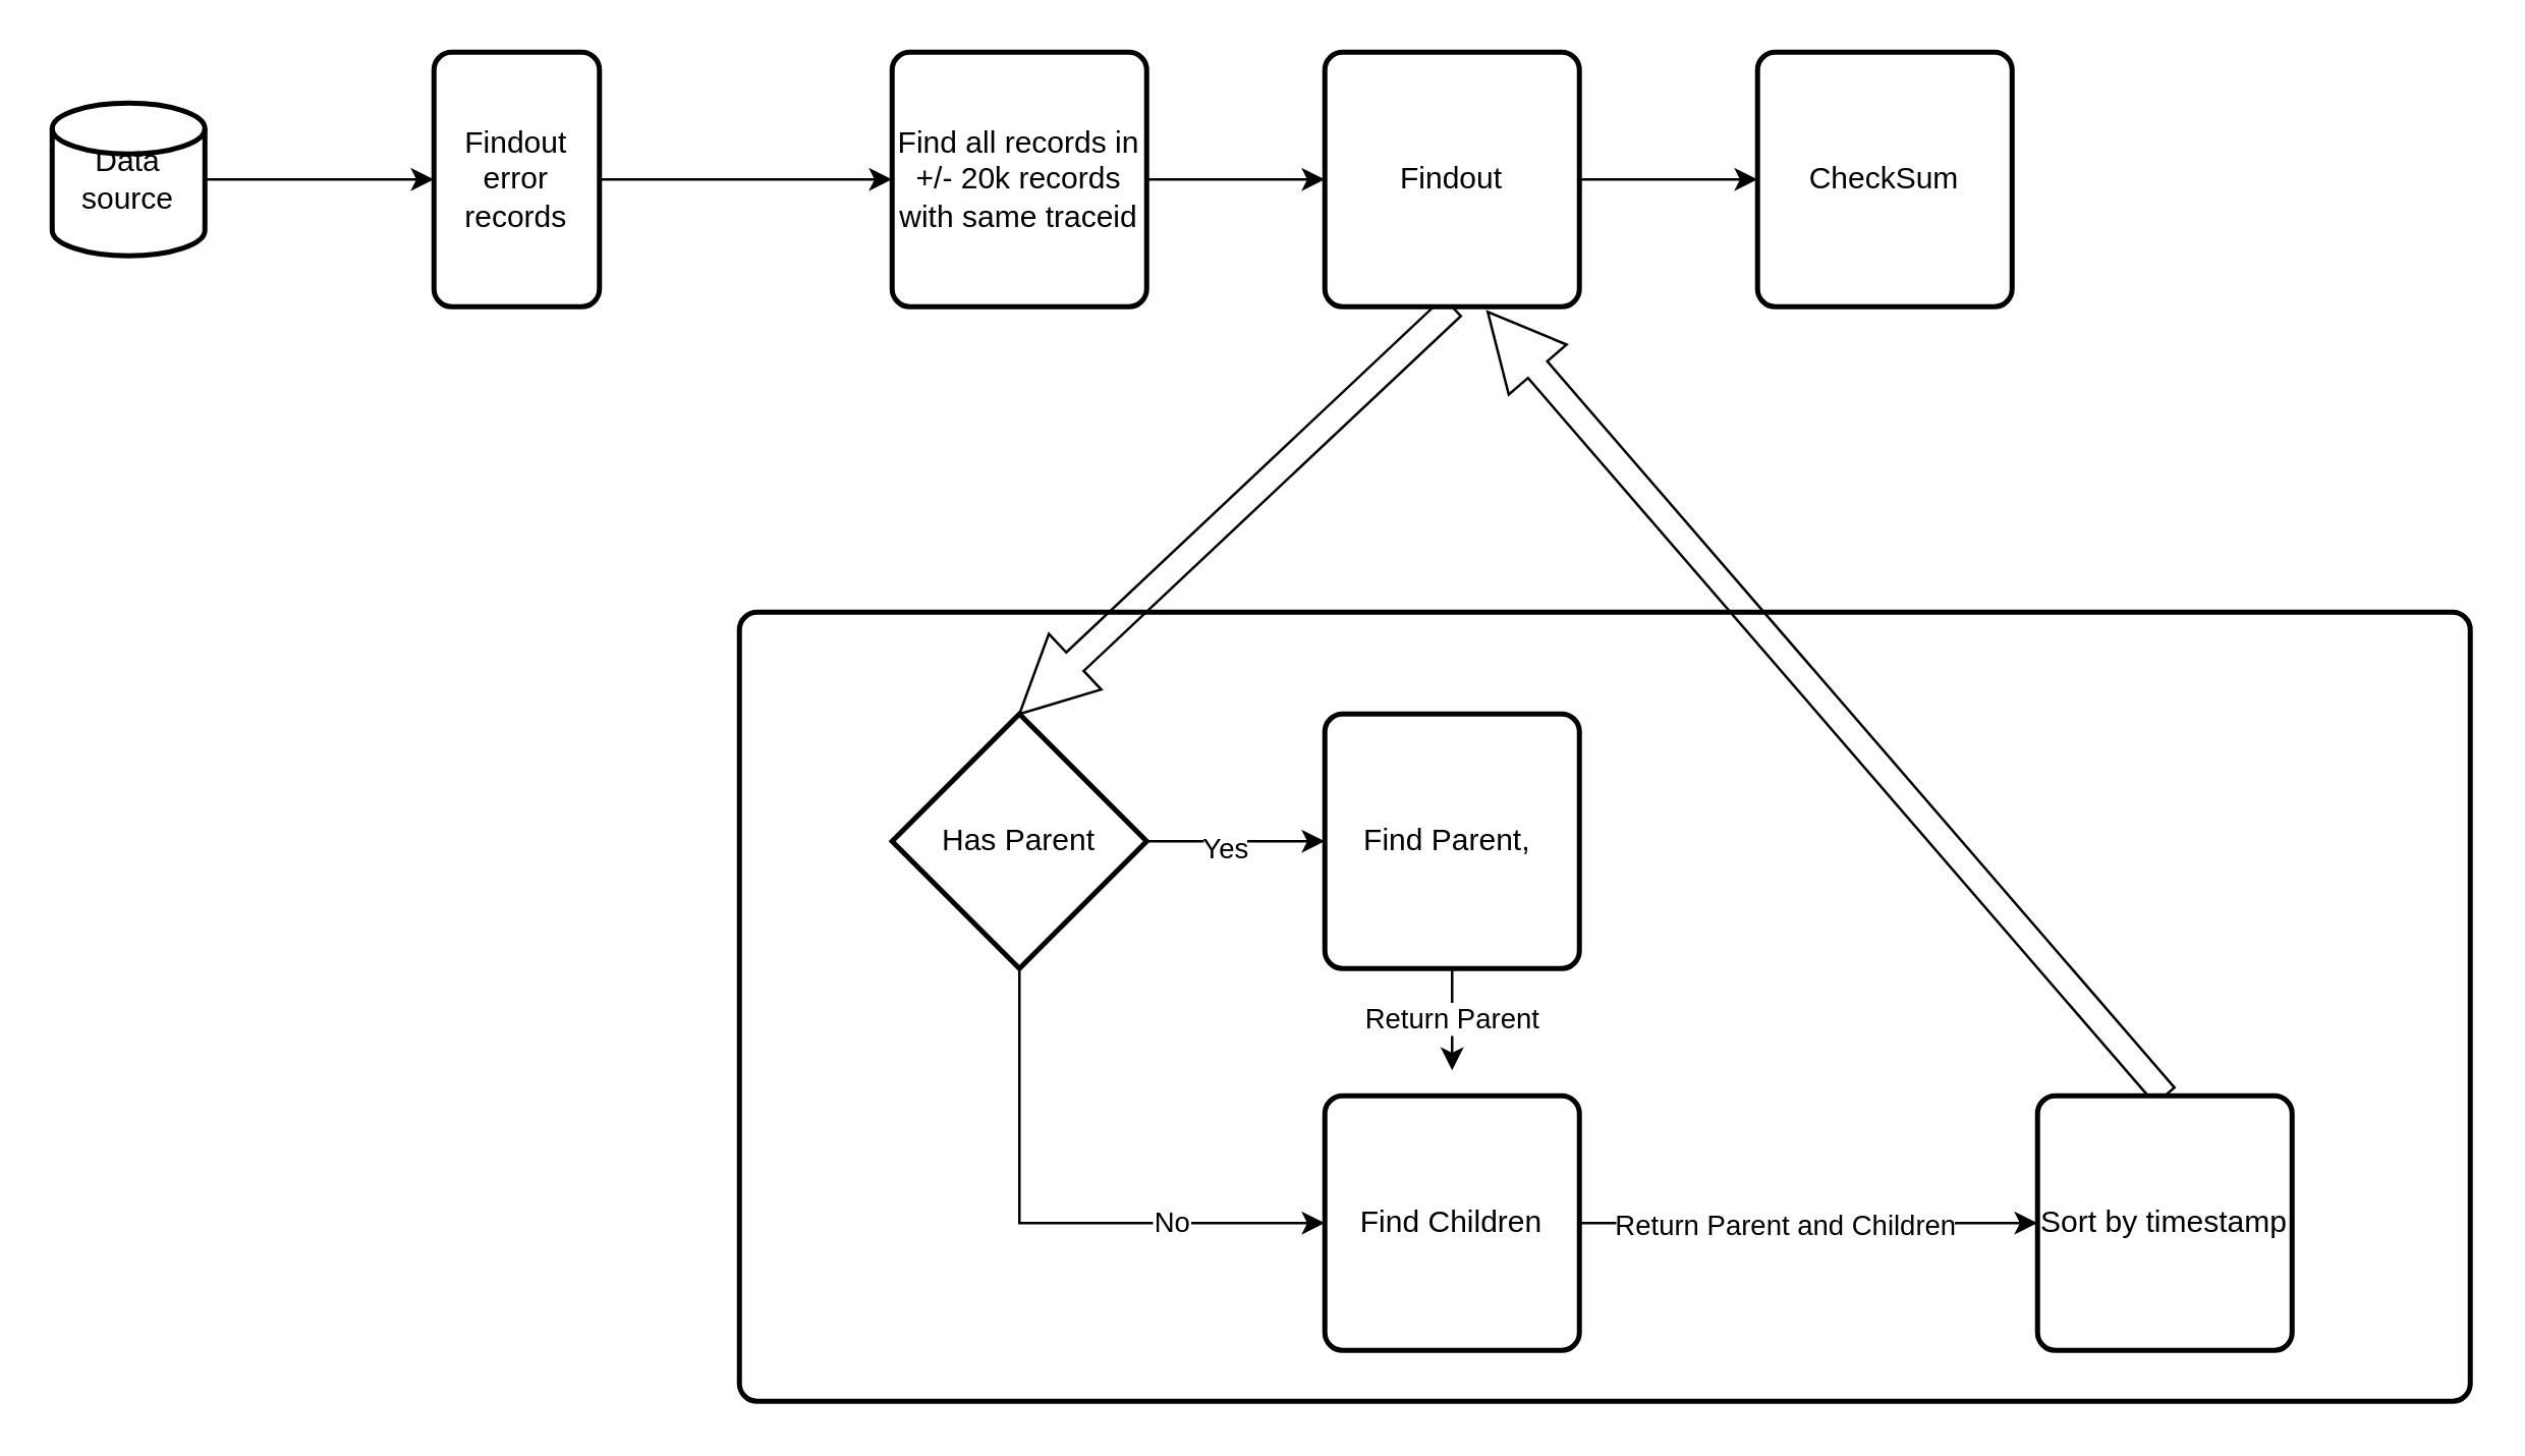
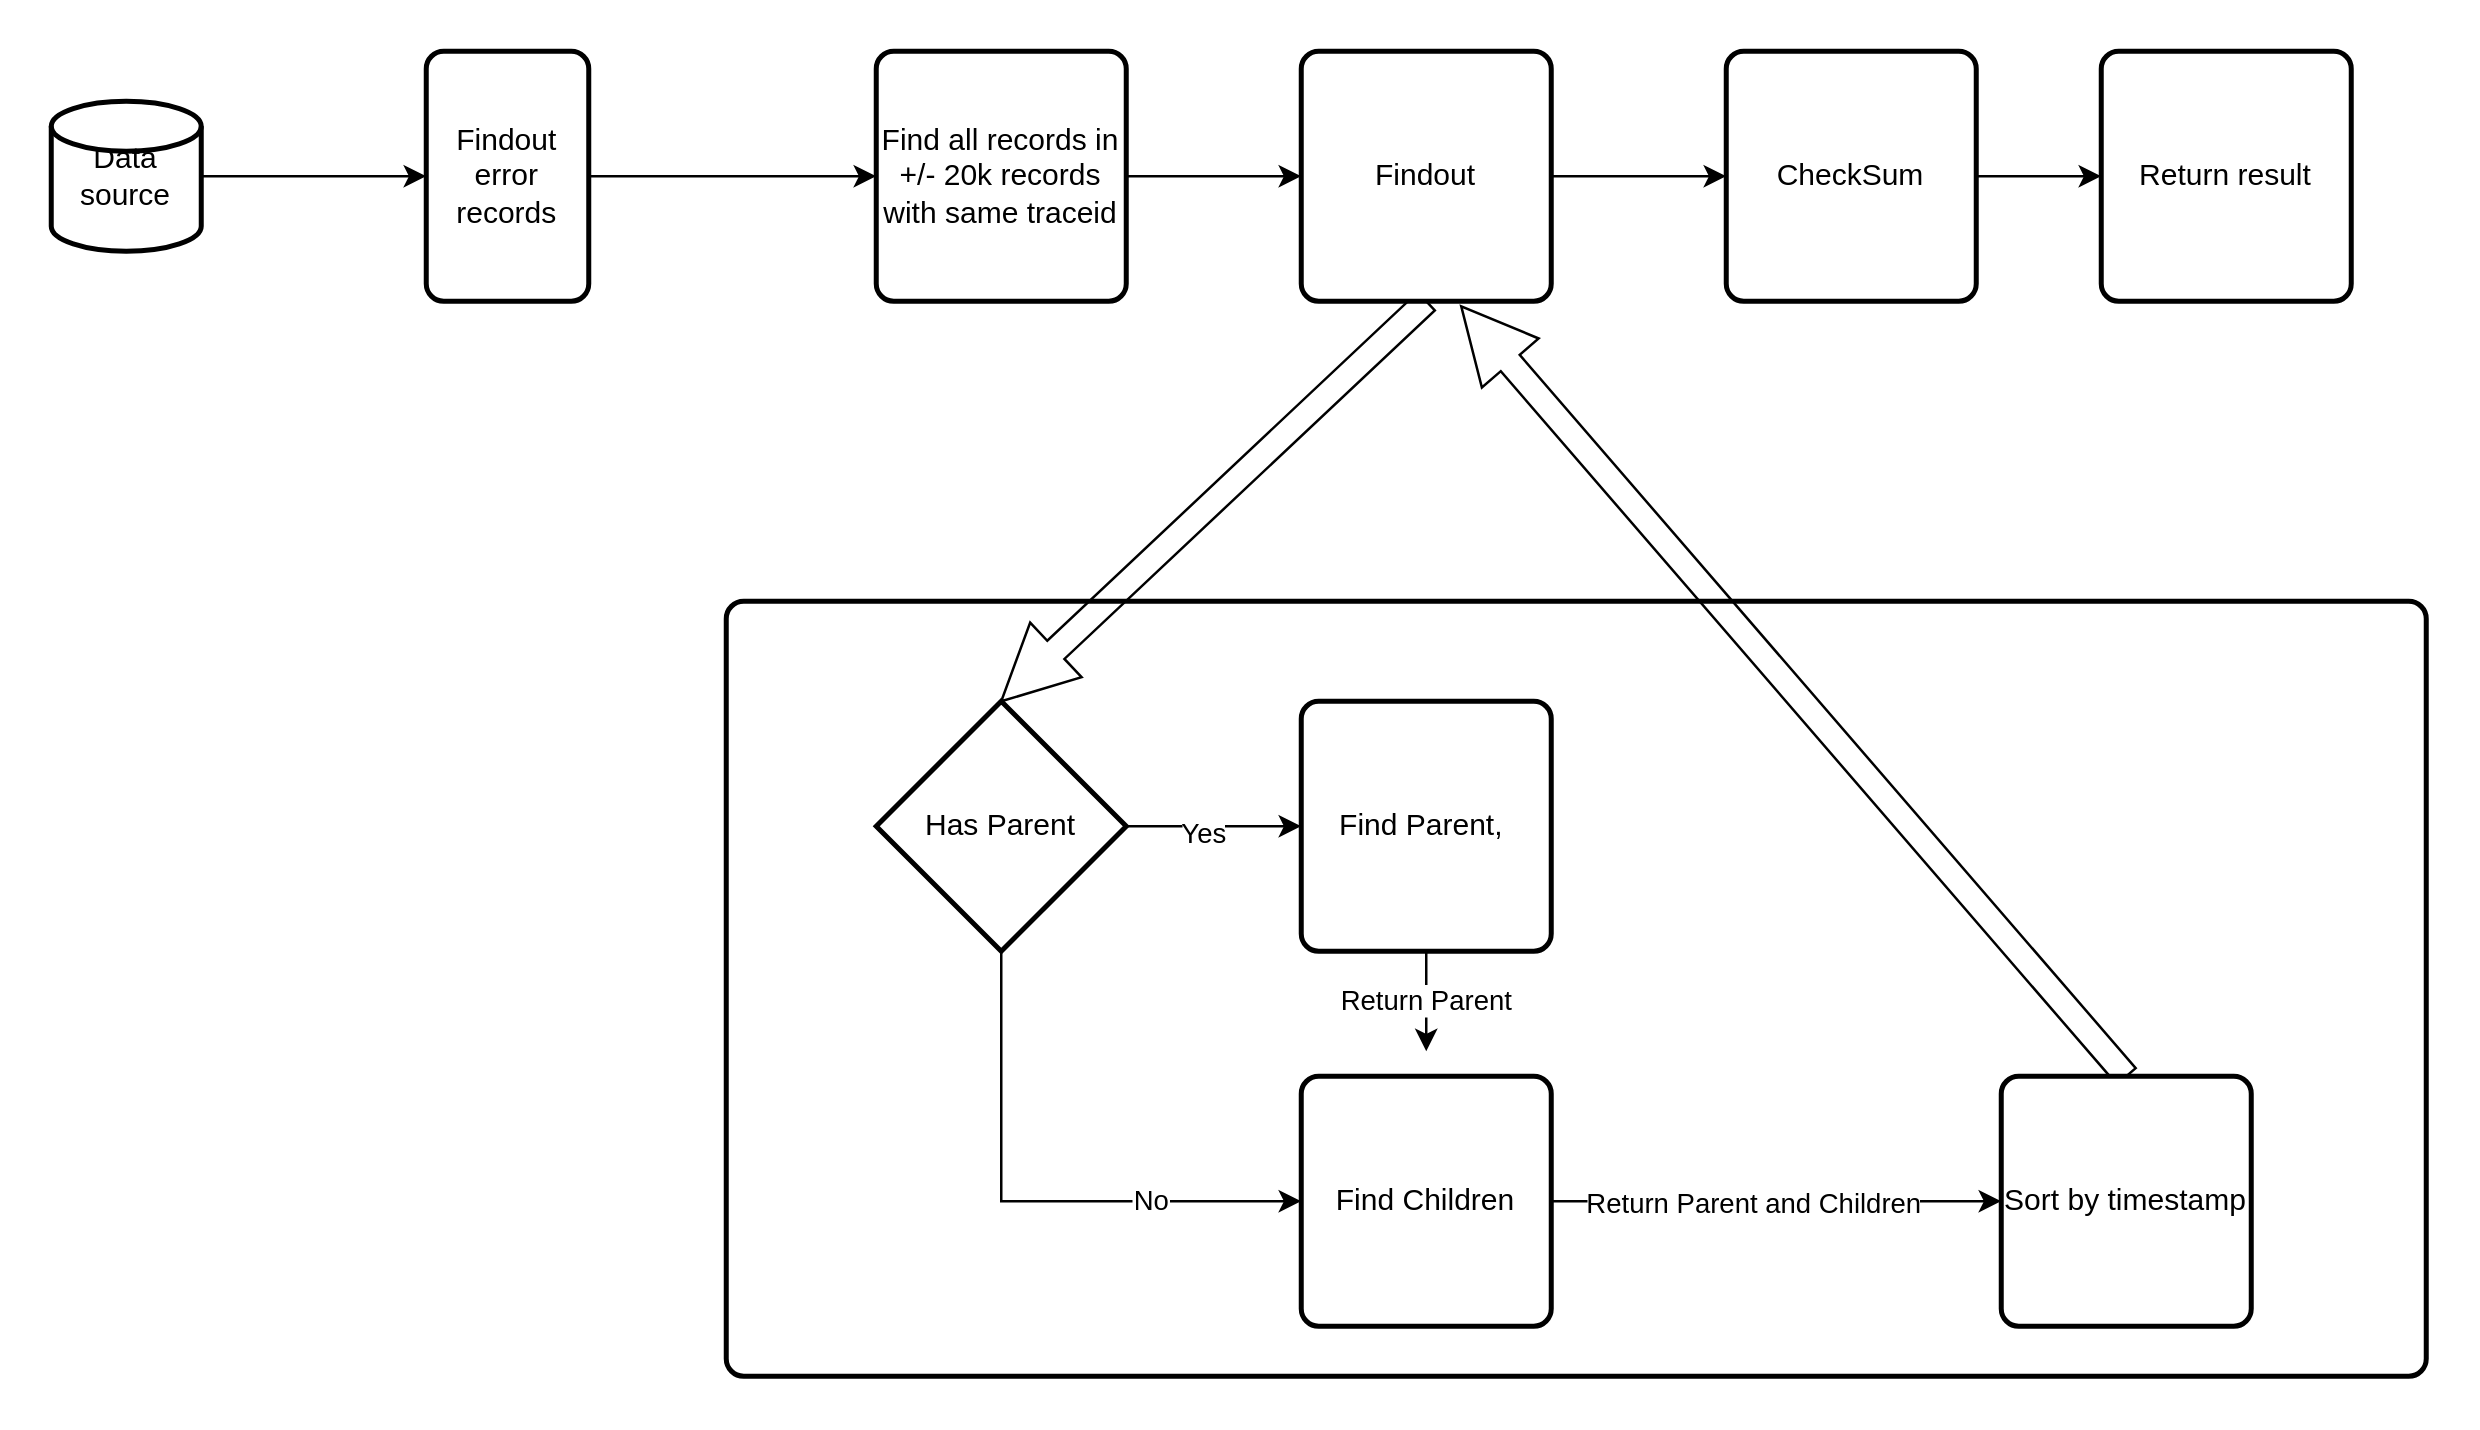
  <mxCell id="0" />
  <mxCell id="1" parent="0" />
  <mxCell id="2" value="" style="rounded=1;whiteSpace=wrap;html=1;absoluteArcSize=1;arcSize=14;strokeWidth=2;" vertex="1" parent="1"><mxGeometry x="290" y="240" width="680" height="310" as="geometry" /></mxCell>
  <mxCell id="3" style="edgeStyle=orthogonalEdgeStyle;rounded=0;orthogonalLoop=1;jettySize=auto;html=1;entryX=0;entryY=0.5;entryDx=0;entryDy=0;" edge="1" parent="1" source="4" target="6"><mxGeometry relative="1" as="geometry" /></mxCell>
  <mxCell id="4" value="Data source" style="strokeWidth=2;html=1;shape=mxgraph.flowchart.database;whiteSpace=wrap;" vertex="1" parent="1"><mxGeometry x="20" y="40" width="60" height="60" as="geometry" /></mxCell>
  <mxCell id="5" style="edgeStyle=orthogonalEdgeStyle;rounded=0;orthogonalLoop=1;jettySize=auto;html=1;" edge="1" parent="1" source="6" target="20"><mxGeometry relative="1" as="geometry" /></mxCell>
  <mxCell id="6" value="Findout error records" style="rounded=1;whiteSpace=wrap;html=1;absoluteArcSize=1;arcSize=14;strokeWidth=2;" vertex="1" parent="1"><mxGeometry x="170" y="20" width="65" height="100" as="geometry" /></mxCell>
  <mxCell id="7" style="edgeStyle=orthogonalEdgeStyle;rounded=0;orthogonalLoop=1;jettySize=auto;html=1;entryX=0;entryY=0.5;entryDx=0;entryDy=0;" edge="1" parent="1" source="11" target="13"><mxGeometry relative="1" as="geometry" /></mxCell>
  <mxCell id="8" value="Yes" style="edgeLabel;html=1;align=center;verticalAlign=middle;resizable=0;points=[];" vertex="1" connectable="0" parent="7"><mxGeometry x="-0.143" y="-2" relative="1" as="geometry"><mxPoint as="offset" /></mxGeometry></mxCell>
  <mxCell id="9" style="edgeStyle=orthogonalEdgeStyle;rounded=0;orthogonalLoop=1;jettySize=auto;html=1;entryX=0;entryY=0.5;entryDx=0;entryDy=0;" edge="1" parent="1" source="11" target="16"><mxGeometry relative="1" as="geometry"><Array as="points"><mxPoint x="400" y="480" /></Array></mxGeometry></mxCell>
  <mxCell id="10" value="No" style="edgeLabel;html=1;align=center;verticalAlign=middle;resizable=0;points=[];" vertex="1" connectable="0" parent="9"><mxGeometry x="0.446" y="1" relative="1" as="geometry"><mxPoint as="offset" /></mxGeometry></mxCell>
  <mxCell id="11" value="Has Parent" style="strokeWidth=2;html=1;shape=mxgraph.flowchart.decision;whiteSpace=wrap;" vertex="1" parent="1"><mxGeometry x="350" y="280" width="100" height="100" as="geometry" /></mxCell>
  <mxCell id="12" value="Return Parent" style="edgeStyle=orthogonalEdgeStyle;rounded=0;orthogonalLoop=1;jettySize=auto;html=1;" edge="1" parent="1" source="13"><mxGeometry relative="1" as="geometry"><mxPoint x="570" y="420" as="targetPoint" /></mxGeometry></mxCell>
  <mxCell id="13" value="Find Parent,&amp;nbsp;" style="rounded=1;whiteSpace=wrap;html=1;absoluteArcSize=1;arcSize=14;strokeWidth=2;" vertex="1" parent="1"><mxGeometry x="520" y="280" width="100" height="100" as="geometry" /></mxCell>
  <mxCell id="14" style="edgeStyle=orthogonalEdgeStyle;rounded=0;orthogonalLoop=1;jettySize=auto;html=1;" edge="1" parent="1" source="16" target="18"><mxGeometry relative="1" as="geometry" /></mxCell>
  <mxCell id="15" value="Return Parent and Children" style="edgeLabel;html=1;align=center;verticalAlign=middle;resizable=0;points=[];" vertex="1" connectable="0" parent="14"><mxGeometry x="-0.612" y="-3" relative="1" as="geometry"><mxPoint x="45" y="-3" as="offset" /></mxGeometry></mxCell>
  <mxCell id="16" value="Find Children" style="rounded=1;whiteSpace=wrap;html=1;absoluteArcSize=1;arcSize=14;strokeWidth=2;" vertex="1" parent="1"><mxGeometry x="520" y="430" width="100" height="100" as="geometry" /></mxCell>
  <mxCell id="17" style="edgeStyle=orthogonalEdgeStyle;shape=arrow;rounded=0;orthogonalLoop=1;jettySize=auto;html=1;entryX=0.64;entryY=1.02;entryDx=0;entryDy=0;entryPerimeter=0;exitX=0.5;exitY=0;exitDx=0;exitDy=0;" edge="1" parent="1" source="18" target="23"><mxGeometry relative="1" as="geometry" /></mxCell>
  <mxCell id="18" value="Sort by timestamp" style="rounded=1;whiteSpace=wrap;html=1;absoluteArcSize=1;arcSize=14;strokeWidth=2;" vertex="1" parent="1"><mxGeometry x="800" y="430" width="100" height="100" as="geometry" /></mxCell>
  <mxCell id="19" style="edgeStyle=orthogonalEdgeStyle;rounded=0;orthogonalLoop=1;jettySize=auto;html=1;entryX=0;entryY=0.5;entryDx=0;entryDy=0;" edge="1" parent="1" source="20" target="23"><mxGeometry relative="1" as="geometry" /></mxCell>
  <mxCell id="20" value="Find all records in +/- 20k records with same traceid" style="rounded=1;whiteSpace=wrap;html=1;absoluteArcSize=1;arcSize=14;strokeWidth=2;" vertex="1" parent="1"><mxGeometry x="350" y="20" width="100" height="100" as="geometry" /></mxCell>
  <mxCell id="21" style="edgeStyle=orthogonalEdgeStyle;rounded=0;orthogonalLoop=1;jettySize=auto;html=1;" edge="1" parent="1" source="23" target="25"><mxGeometry relative="1" as="geometry" /></mxCell>
  <mxCell id="22" style="edgeStyle=orthogonalEdgeStyle;shape=arrow;rounded=0;orthogonalLoop=1;jettySize=auto;html=1;entryX=0.5;entryY=0;entryDx=0;entryDy=0;entryPerimeter=0;exitX=0.5;exitY=1;exitDx=0;exitDy=0;" edge="1" parent="1" source="23" target="11"><mxGeometry relative="1" as="geometry" /></mxCell>
  <mxCell id="23" value="Findout" style="rounded=1;whiteSpace=wrap;html=1;absoluteArcSize=1;arcSize=14;strokeWidth=2;" vertex="1" parent="1"><mxGeometry x="520" y="20" width="100" height="100" as="geometry" /></mxCell>
+ <mxCell id="24" style="edgeStyle=orthogonalEdgeStyle;rounded=0;orthogonalLoop=1;jettySize=auto;html=1;" edge="1" parent="1" source="25" target="26"><mxGeometry relative="1" as="geometry" /></mxCell>
  <mxCell id="25" value="CheckSum" style="rounded=1;whiteSpace=wrap;html=1;absoluteArcSize=1;arcSize=14;strokeWidth=2;" vertex="1" parent="1"><mxGeometry x="690" y="20" width="100" height="100" as="geometry" /></mxCell>
+ <mxCell id="26" value="Return result" style="rounded=1;whiteSpace=wrap;html=1;absoluteArcSize=1;arcSize=14;strokeWidth=2;" vertex="1" parent="1"><mxGeometry x="840" y="20" width="100" height="100" as="geometry" /></mxCell>
